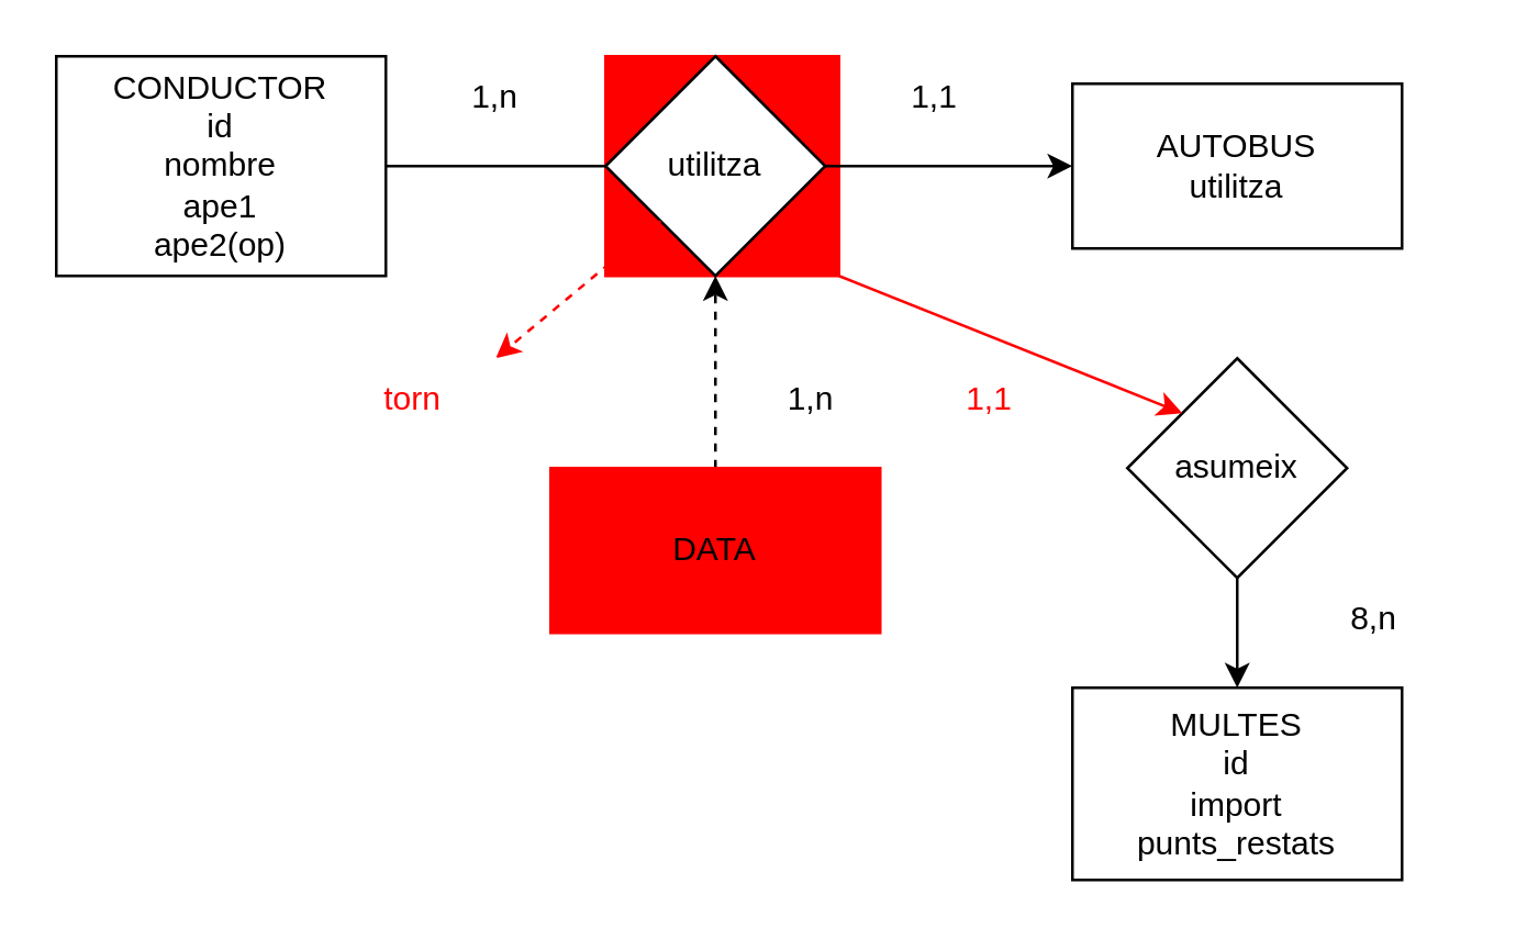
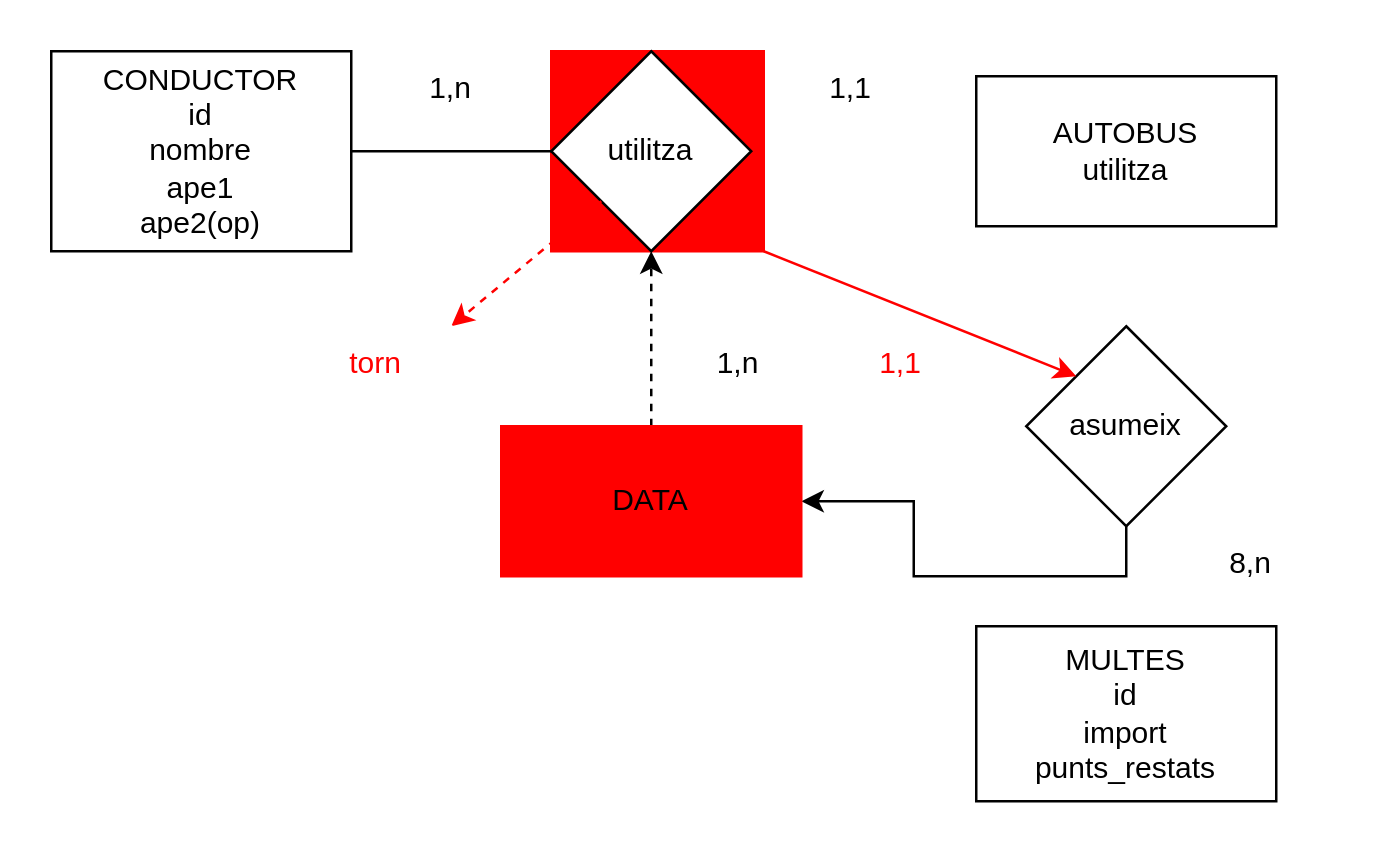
  <mxCell id="0" />
  <mxCell id="1" parent="0" />
  <mxCell id="2" value="" style="rounded=0;whiteSpace=wrap;html=1;strokeColor=#FF0000;fontColor=#FF0000;fillColor=#FF0000;" vertex="1" parent="1"><mxGeometry x="220" y="20" width="85" height="80" as="geometry" /></mxCell>
- <mxCell id="3" style="edgeStyle=orthogonalEdgeStyle;rounded=0;orthogonalLoop=1;jettySize=auto;html=1;exitX=1;exitY=0.5;exitDx=0;exitDy=0;entryX=0;entryY=0.5;entryDx=0;entryDy=0;startArrow=none;" parent="1" source="7" target="6" edge="1"><mxGeometry relative="1" as="geometry" /></mxCell>
  <mxCell id="4" value="&lt;div&gt;CONDUCTOR&lt;/div&gt;&lt;div&gt;id&lt;/div&gt;&lt;div&gt;nombre&lt;/div&gt;&lt;div&gt;ape1&lt;/div&gt;&lt;div&gt;ape2(op)&lt;br&gt;&lt;/div&gt;" style="rounded=0;whiteSpace=wrap;html=1;" parent="1" vertex="1"><mxGeometry x="20" y="20" width="120" height="80" as="geometry" /></mxCell>
- <mxCell id="5" style="edgeStyle=orthogonalEdgeStyle;rounded=0;orthogonalLoop=1;jettySize=auto;html=1;exitX=0.5;exitY=1;exitDx=0;exitDy=0;entryX=0.5;entryY=0;entryDx=0;entryDy=0;startArrow=none;" parent="1" source="12" target="11" edge="1"><mxGeometry relative="1" as="geometry" /></mxCell>
+ <mxCell id="5" style="edgeStyle=orthogonalEdgeStyle;rounded=0;orthogonalLoop=1;jettySize=auto;html=1;exitX=0.5;exitY=1;exitDx=0;exitDy=0;startArrow=none;" parent="1" source="12" target="15" edge="1"><mxGeometry relative="1" as="geometry" /></mxCell>
  <mxCell id="6" value="&lt;div&gt;AUTOBUS&lt;/div&gt;&lt;div&gt;utilitza&lt;br&gt;&lt;/div&gt;" style="rounded=0;whiteSpace=wrap;html=1;" parent="1" vertex="1"><mxGeometry x="390" y="30" width="120" height="60" as="geometry" /></mxCell>
  <mxCell id="7" value="utilitza" style="rhombus;whiteSpace=wrap;html=1;" parent="1" vertex="1"><mxGeometry x="220" y="20" width="80" height="80" as="geometry" /></mxCell>
  <mxCell id="8" value="" style="edgeStyle=orthogonalEdgeStyle;rounded=0;orthogonalLoop=1;jettySize=auto;html=1;exitX=1;exitY=0.5;exitDx=0;exitDy=0;entryX=0;entryY=0.5;entryDx=0;entryDy=0;endArrow=none;" parent="1" source="4" target="7" edge="1"><mxGeometry relative="1" as="geometry"><mxPoint x="120" y="60" as="sourcePoint" /><mxPoint x="390" y="60" as="targetPoint" /></mxGeometry></mxCell>
  <mxCell id="9" value="1,n" style="text;html=1;strokeColor=none;fillColor=none;align=center;verticalAlign=middle;whiteSpace=wrap;rounded=0;" parent="1" vertex="1"><mxGeometry x="150" y="20" width="60" height="30" as="geometry" /></mxCell>
  <mxCell id="10" value="1,1" style="text;html=1;strokeColor=none;fillColor=none;align=center;verticalAlign=middle;whiteSpace=wrap;rounded=0;" parent="1" vertex="1"><mxGeometry x="310" y="20" width="60" height="30" as="geometry" /></mxCell>
  <mxCell id="11" value="&lt;div&gt;MULTES&lt;/div&gt;&lt;div&gt;id&lt;/div&gt;&lt;div&gt;import&lt;/div&gt;&lt;div&gt;punts_restats&lt;br&gt;&lt;/div&gt;" style="rounded=0;whiteSpace=wrap;html=1;" parent="1" vertex="1"><mxGeometry x="390" y="250" width="120" height="70" as="geometry" /></mxCell>
  <mxCell id="12" value="asumeix" style="rhombus;whiteSpace=wrap;html=1;" parent="1" vertex="1"><mxGeometry x="410" y="130" width="80" height="80" as="geometry" /></mxCell>
  <mxCell id="13" value="8,n" style="text;html=1;strokeColor=none;fillColor=none;align=center;verticalAlign=middle;whiteSpace=wrap;rounded=0;" parent="1" vertex="1"><mxGeometry x="470" y="210" width="60" height="30" as="geometry" /></mxCell>
  <mxCell id="14" style="edgeStyle=orthogonalEdgeStyle;rounded=0;orthogonalLoop=1;jettySize=auto;html=1;entryX=0.5;entryY=1;entryDx=0;entryDy=0;dashed=1;" parent="1" source="15" target="7" edge="1"><mxGeometry relative="1" as="geometry" /></mxCell>
  <mxCell id="15" value="&lt;div&gt;DATA&lt;/div&gt;" style="rounded=0;whiteSpace=wrap;html=1;strokeColor=#FF0000;fillColor=#FF0000;" parent="1" vertex="1"><mxGeometry x="200" y="170" width="120" height="60" as="geometry" /></mxCell>
  <mxCell id="16" value="1,n" style="text;html=1;strokeColor=none;fillColor=none;align=center;verticalAlign=middle;whiteSpace=wrap;rounded=0;" parent="1" vertex="1"><mxGeometry x="265" y="130" width="60" height="30" as="geometry" /></mxCell>
  <mxCell id="17" value="" style="endArrow=classic;html=1;rounded=0;exitX=0;exitY=1;exitDx=0;exitDy=0;strokeColor=#FF0000;entryX=1;entryY=0;entryDx=0;entryDy=0;dashed=1;" edge="1" parent="1" source="7" target="18"><mxGeometry width="50" height="50" relative="1" as="geometry"><mxPoint x="255" y="170" as="sourcePoint" /><mxPoint x="205" y="110" as="targetPoint" /></mxGeometry></mxCell>
  <mxCell id="18" value="&lt;font color=&quot;#ff0000&quot;&gt;torn&lt;/font&gt;" style="text;html=1;strokeColor=#FFFFFF;fillColor=none;align=center;verticalAlign=middle;whiteSpace=wrap;rounded=0;" vertex="1" parent="1"><mxGeometry x="120" y="130" width="60" height="30" as="geometry" /></mxCell>
  <mxCell id="19" value="" style="endArrow=classic;html=1;rounded=0;strokeColor=#FF0000;fontColor=#FF0000;entryX=0;entryY=0;entryDx=0;entryDy=0;exitX=1;exitY=1;exitDx=0;exitDy=0;" edge="1" parent="1" source="2" target="12"><mxGeometry width="50" height="50" relative="1" as="geometry"><mxPoint x="255" y="170" as="sourcePoint" /><mxPoint x="305" y="120" as="targetPoint" /></mxGeometry></mxCell>
  <mxCell id="20" value="1,1" style="text;html=1;strokeColor=none;fillColor=none;align=center;verticalAlign=middle;whiteSpace=wrap;rounded=0;fontColor=#FF0000;" vertex="1" parent="1"><mxGeometry x="330" y="130" width="60" height="30" as="geometry" /></mxCell>
